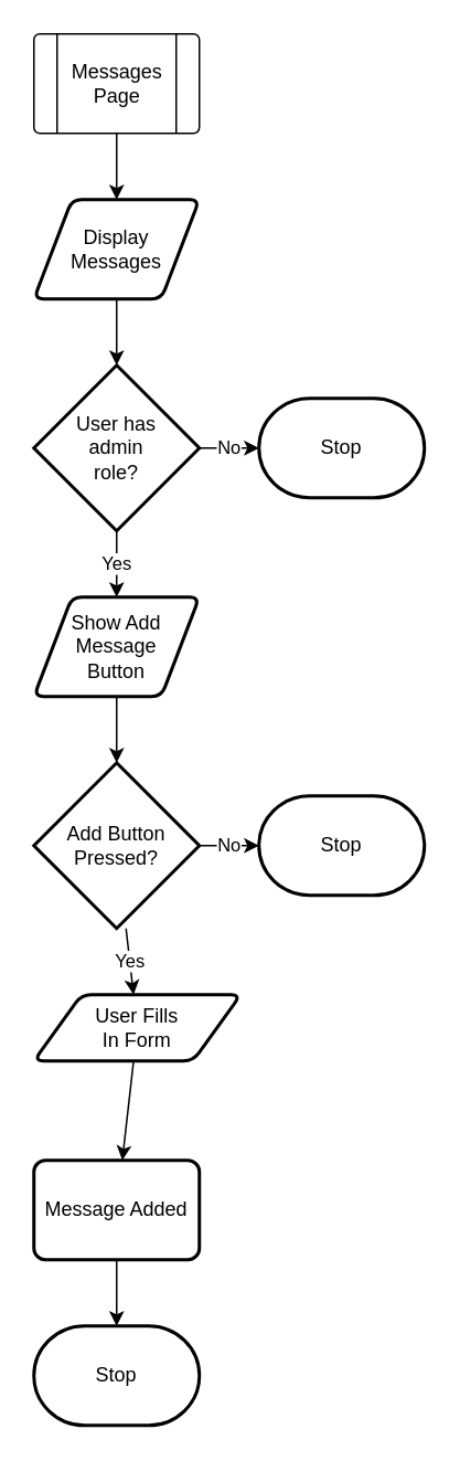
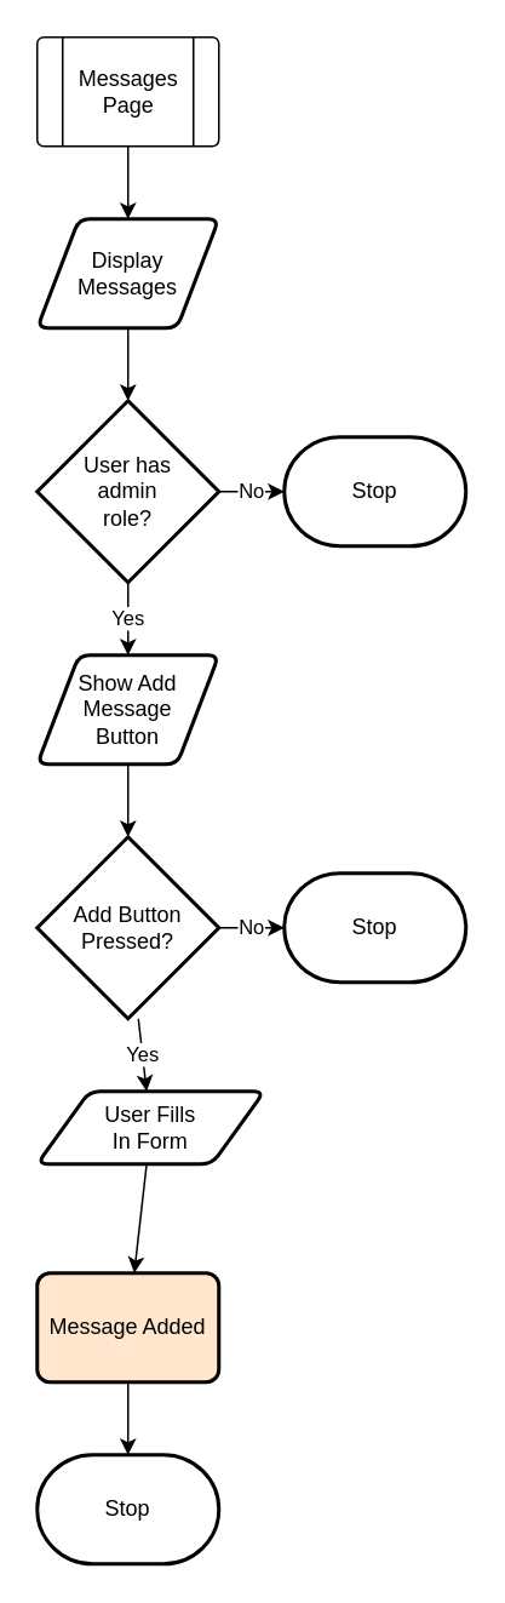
  <mxCell id="0" />
  <mxCell id="1" parent="0" />
  <mxCell id="2" style="edgeStyle=none;html=1;" parent="1" target="4" edge="1"><mxGeometry relative="1" as="geometry"><mxPoint x="70" y="80" as="sourcePoint" /></mxGeometry></mxCell>
  <mxCell id="3" style="edgeStyle=none;html=1;" parent="1" source="4" target="7" edge="1"><mxGeometry relative="1" as="geometry" /></mxCell>
  <mxCell id="4" value="Display&lt;br&gt;Messages" style="shape=parallelogram;html=1;strokeWidth=2;perimeter=parallelogramPerimeter;whiteSpace=wrap;rounded=1;arcSize=12;size=0.23;" parent="1" vertex="1"><mxGeometry x="20" y="120" width="100" height="60" as="geometry" /></mxCell>
  <mxCell id="5" value="No" style="edgeStyle=none;html=1;" parent="1" source="7" target="8" edge="1"><mxGeometry relative="1" as="geometry" /></mxCell>
  <mxCell id="6" value="Yes" style="edgeStyle=none;html=1;" parent="1" source="7" target="10" edge="1"><mxGeometry relative="1" as="geometry" /></mxCell>
  <mxCell id="7" value="User has&lt;br&gt;admin&lt;br&gt;role?" style="strokeWidth=2;html=1;shape=mxgraph.flowchart.decision;whiteSpace=wrap;" parent="1" vertex="1"><mxGeometry x="20" y="220" width="100" height="100" as="geometry" /></mxCell>
  <mxCell id="8" value="Stop" style="strokeWidth=2;html=1;shape=mxgraph.flowchart.terminator;whiteSpace=wrap;" parent="1" vertex="1"><mxGeometry x="156" y="240" width="100" height="60" as="geometry" /></mxCell>
  <mxCell id="9" style="edgeStyle=none;html=1;" parent="1" source="10" target="13" edge="1"><mxGeometry relative="1" as="geometry" /></mxCell>
  <mxCell id="10" value="Show Add&lt;br&gt;Message&lt;br&gt;Button" style="shape=parallelogram;html=1;strokeWidth=2;perimeter=parallelogramPerimeter;whiteSpace=wrap;rounded=1;arcSize=12;size=0.23;" parent="1" vertex="1"><mxGeometry x="20" y="360" width="100" height="60" as="geometry" /></mxCell>
  <mxCell id="11" value="No" style="edgeStyle=none;html=1;" parent="1" source="13" target="14" edge="1"><mxGeometry relative="1" as="geometry" /></mxCell>
  <mxCell id="12" value="Yes" style="edgeStyle=none;html=1;" parent="1" source="13" target="16" edge="1"><mxGeometry relative="1" as="geometry" /></mxCell>
  <mxCell id="13" value="Add Button&lt;br&gt;Pressed?" style="strokeWidth=2;html=1;shape=mxgraph.flowchart.decision;whiteSpace=wrap;" parent="1" vertex="1"><mxGeometry x="20" y="460" width="100" height="100" as="geometry" /></mxCell>
  <mxCell id="14" value="Stop" style="strokeWidth=2;html=1;shape=mxgraph.flowchart.terminator;whiteSpace=wrap;" parent="1" vertex="1"><mxGeometry x="156" y="480" width="100" height="60" as="geometry" /></mxCell>
  <mxCell id="15" style="edgeStyle=none;html=1;" parent="1" source="16" target="18" edge="1"><mxGeometry relative="1" as="geometry" /></mxCell>
  <mxCell id="16" value="User Fills &lt;br&gt;In Form" style="shape=parallelogram;html=1;strokeWidth=2;perimeter=parallelogramPerimeter;whiteSpace=wrap;rounded=1;arcSize=12;size=0.23;" parent="1" vertex="1"><mxGeometry x="20" y="600" width="125" height="40" as="geometry" /></mxCell>
  <mxCell id="17" style="edgeStyle=none;html=1;" parent="1" source="18" target="19" edge="1"><mxGeometry relative="1" as="geometry" /></mxCell>
- <mxCell id="18" value="Message Added" style="rounded=1;whiteSpace=wrap;html=1;absoluteArcSize=1;arcSize=14;strokeWidth=2;" parent="1" vertex="1"><mxGeometry x="20" y="700" width="100" height="60" as="geometry" /></mxCell>
+ <mxCell id="18" value="Message Added" style="rounded=1;whiteSpace=wrap;html=1;absoluteArcSize=1;arcSize=14;strokeWidth=2;fillColor=#ffe6cc;" parent="1" vertex="1"><mxGeometry x="20" y="700" width="100" height="60" as="geometry" /></mxCell>
  <mxCell id="19" value="Stop" style="strokeWidth=2;html=1;shape=mxgraph.flowchart.terminator;whiteSpace=wrap;" parent="1" vertex="1"><mxGeometry x="20" y="800" width="100" height="60" as="geometry" /></mxCell>
  <mxCell id="20" value="" style="verticalLabelPosition=bottom;verticalAlign=top;html=1;shape=process;whiteSpace=wrap;rounded=1;size=0.14;arcSize=6;" vertex="1" parent="1"><mxGeometry x="20" y="20" width="100" height="60" as="geometry" /></mxCell>
  <mxCell id="21" value="Messages&lt;br&gt;Page" style="text;html=1;align=center;verticalAlign=middle;resizable=0;points=[];autosize=1;strokeColor=none;fillColor=none;" vertex="1" parent="1"><mxGeometry x="30" y="30" width="80" height="40" as="geometry" /></mxCell>
